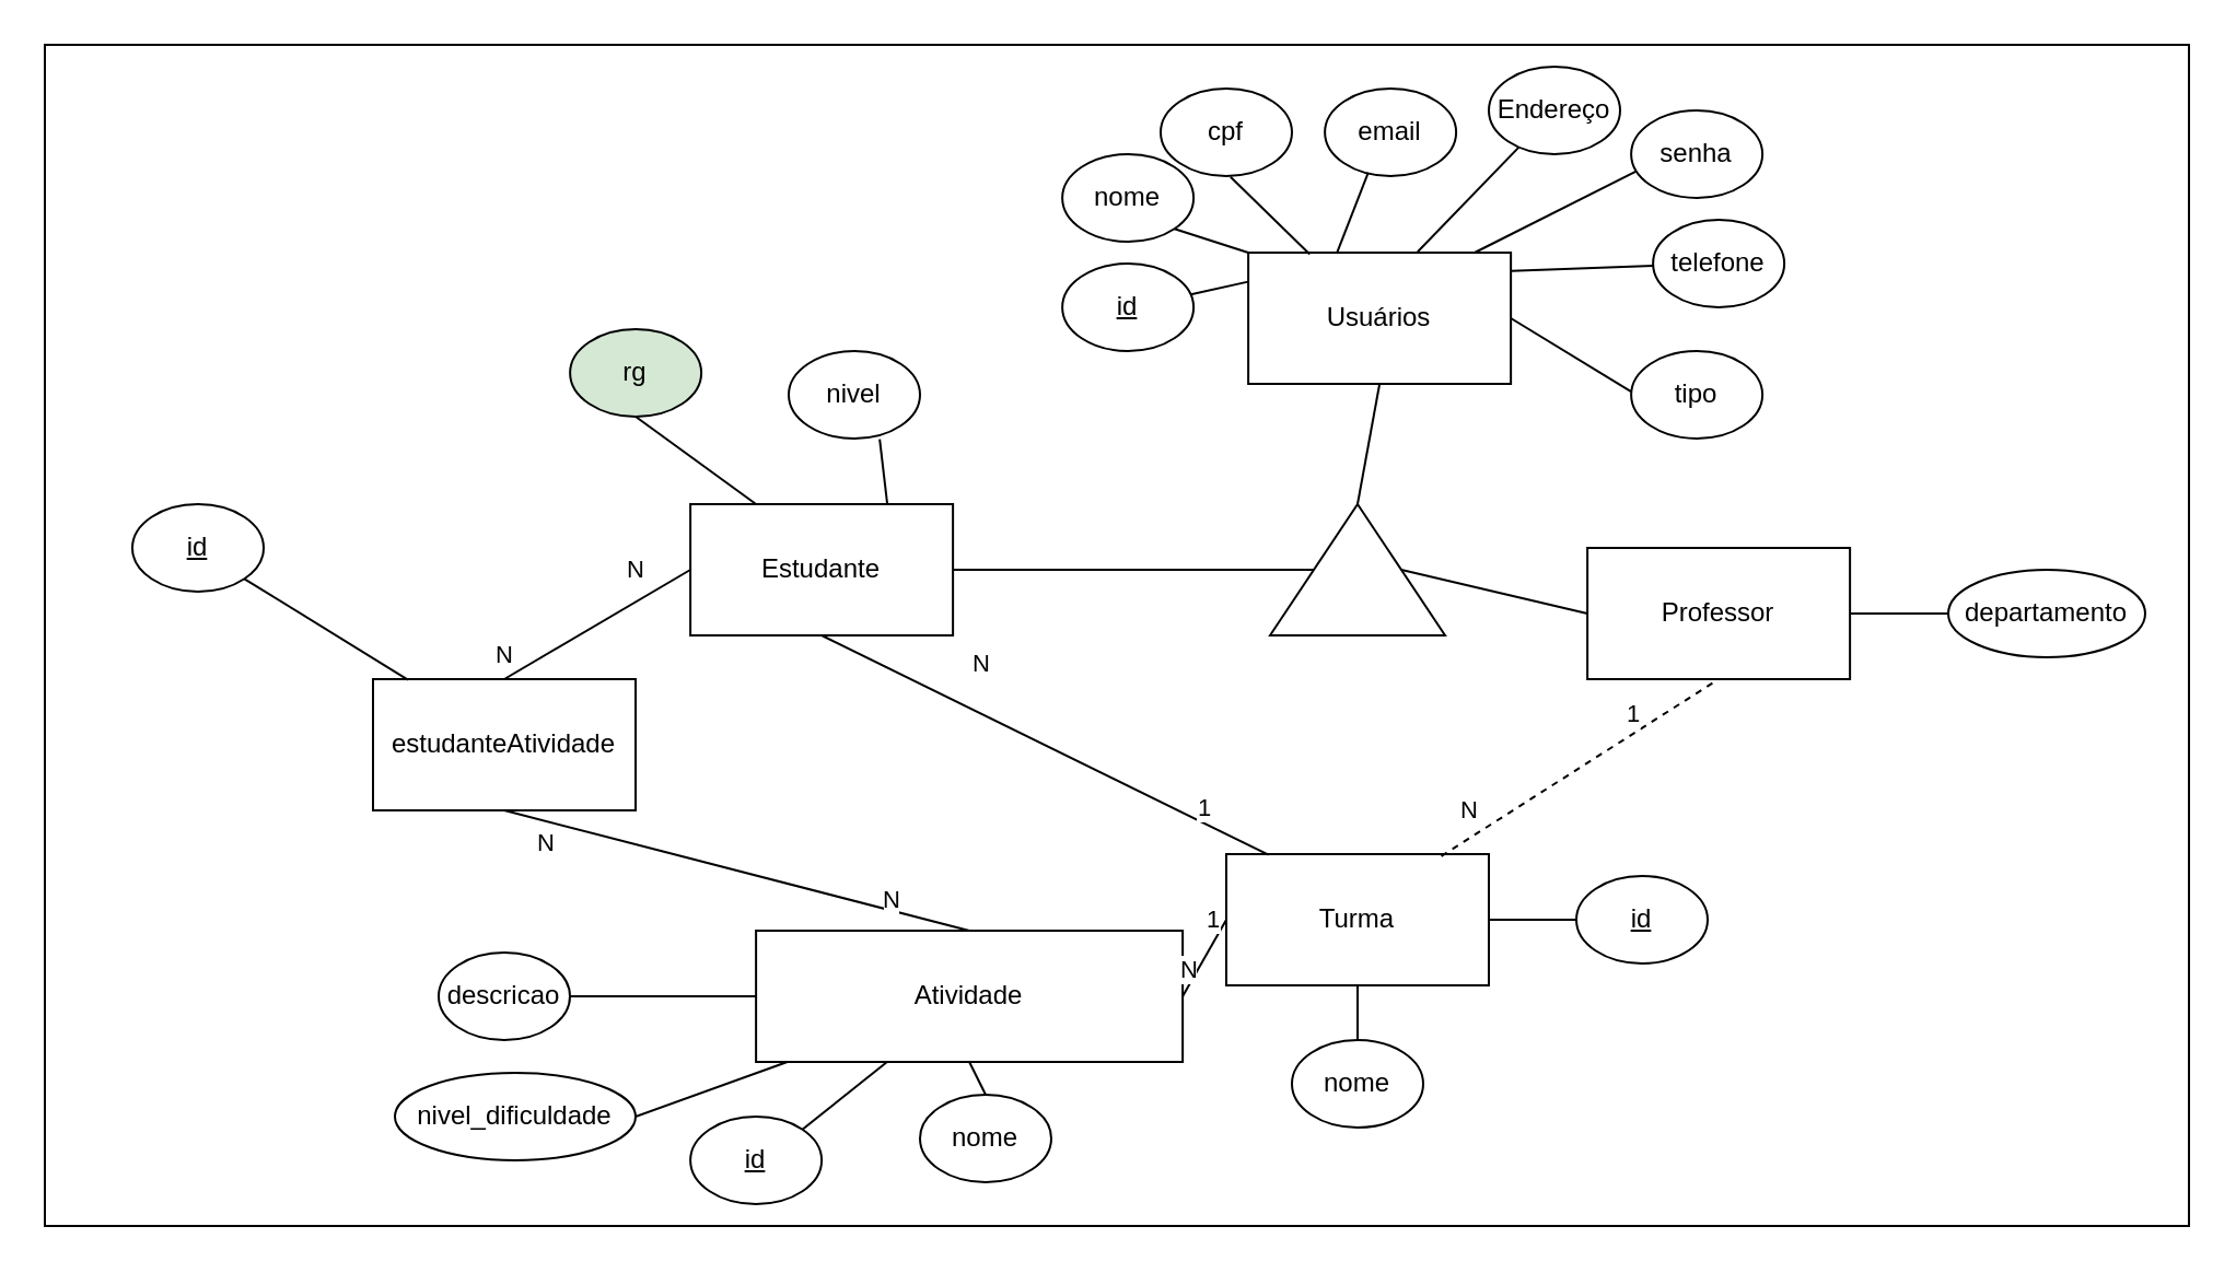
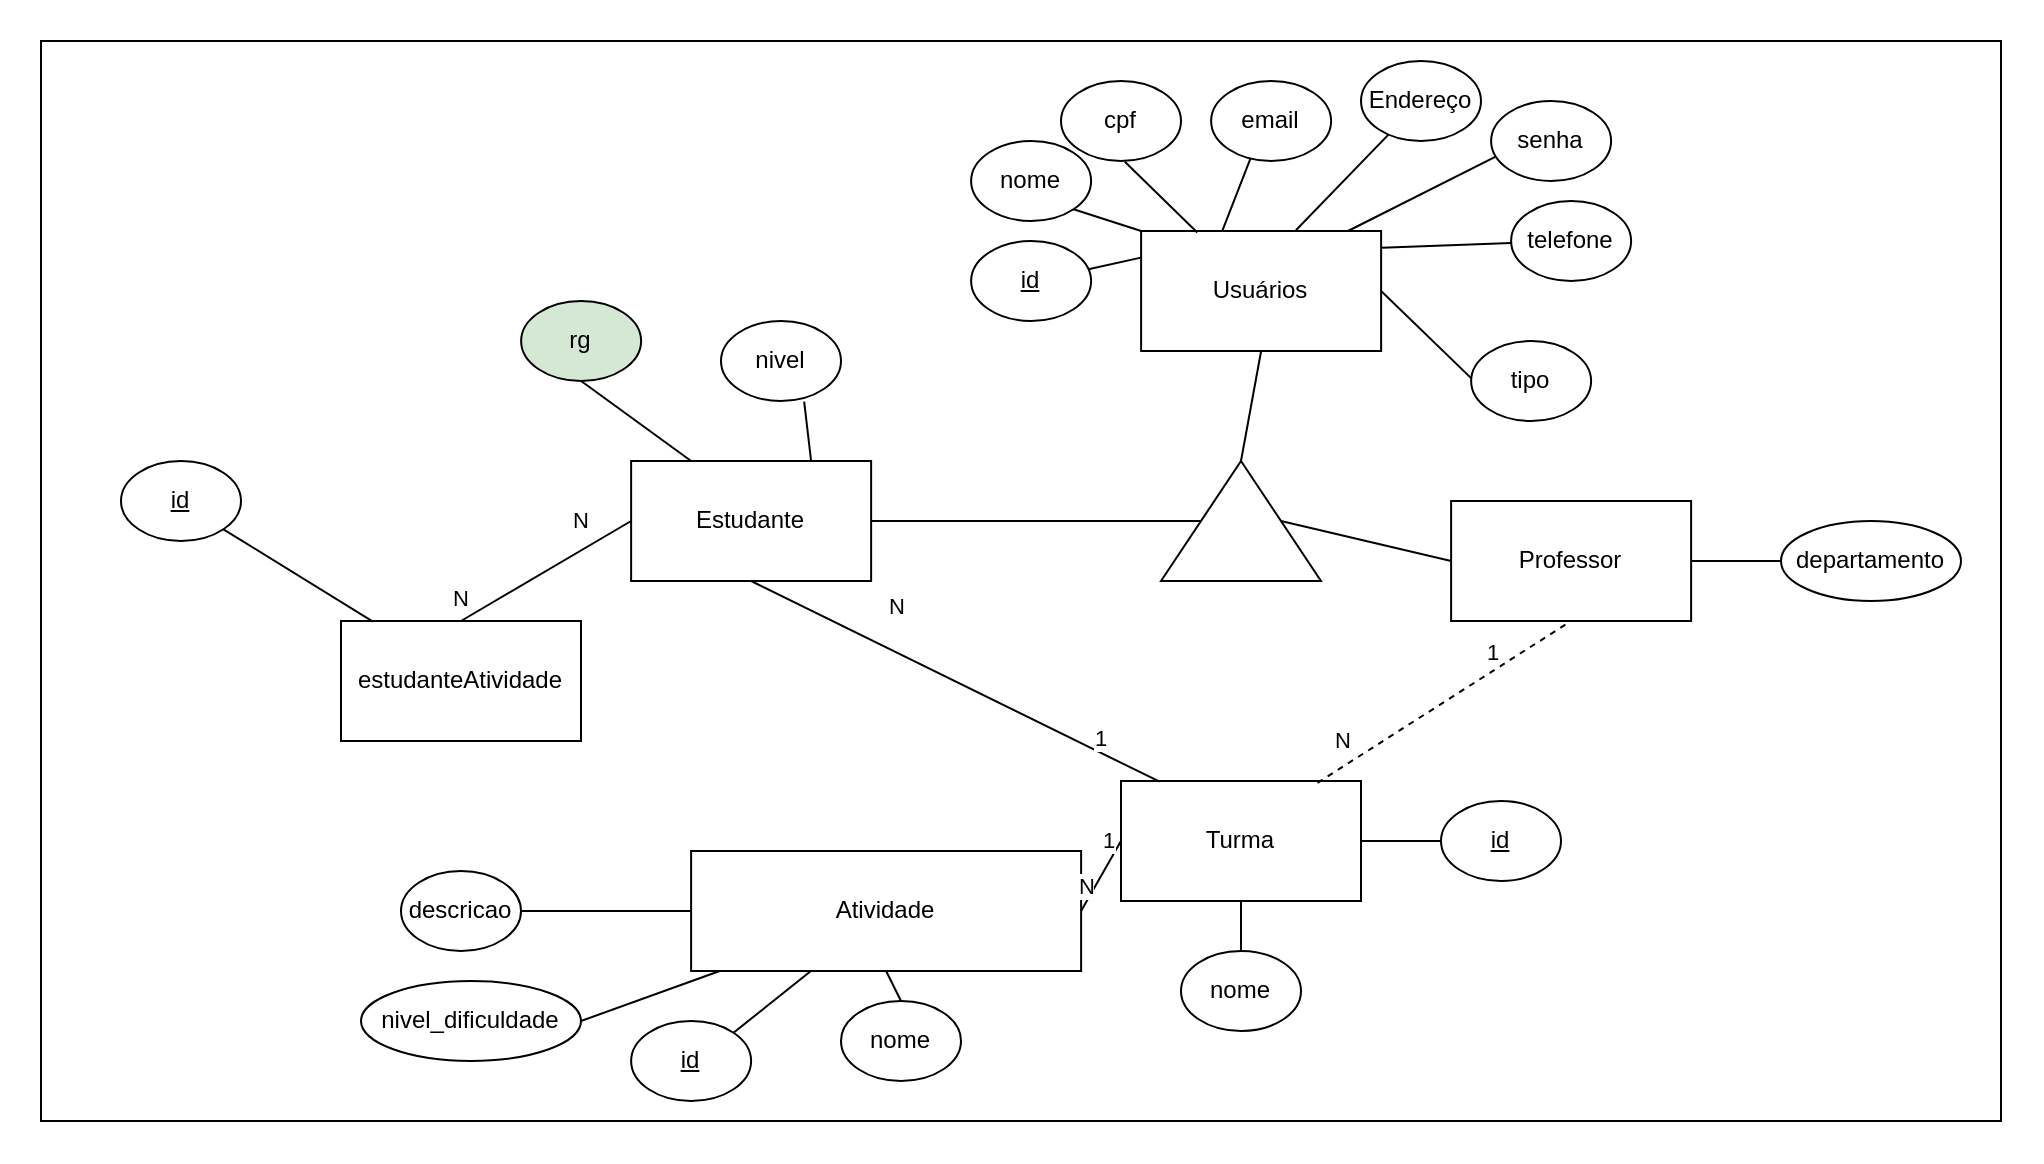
  <mxCell id="0" />
  <mxCell id="1" parent="0" />
  <mxCell id="2" value="" style="rounded=0;whiteSpace=wrap;html=1;" vertex="1" parent="1"><mxGeometry x="20" y="20" width="980" height="540" as="geometry" /></mxCell>
  <mxCell id="3" value="Usuários" style="rounded=0;whiteSpace=wrap;html=1;" vertex="1" parent="1"><mxGeometry x="570.06" y="115" width="120" height="60" as="geometry" /></mxCell>
  <mxCell id="4" value="Estudante" style="rounded=0;whiteSpace=wrap;html=1;" vertex="1" parent="1"><mxGeometry x="315.06" y="230" width="120" height="60" as="geometry" /></mxCell>
  <mxCell id="5" value="Professor" style="rounded=0;whiteSpace=wrap;html=1;" vertex="1" parent="1"><mxGeometry x="725.06" y="250" width="120" height="60" as="geometry" /></mxCell>
  <mxCell id="6" value="&lt;u&gt;id&lt;/u&gt;" style="ellipse;whiteSpace=wrap;html=1;" vertex="1" parent="1"><mxGeometry x="485.06" y="120" width="60" height="40" as="geometry" /></mxCell>
  <mxCell id="7" value="telefone" style="ellipse;whiteSpace=wrap;html=1;" vertex="1" parent="1"><mxGeometry x="755.06" y="100" width="60" height="40" as="geometry" /></mxCell>
  <mxCell id="8" value="cpf" style="ellipse;whiteSpace=wrap;html=1;" vertex="1" parent="1"><mxGeometry x="530" y="40" width="60" height="40" as="geometry" /></mxCell>
  <mxCell id="9" value="email" style="ellipse;whiteSpace=wrap;html=1;" vertex="1" parent="1"><mxGeometry x="605.06" y="40" width="60" height="40" as="geometry" /></mxCell>
  <mxCell id="10" value="Endereço" style="ellipse;whiteSpace=wrap;html=1;" vertex="1" parent="1"><mxGeometry x="680" y="30" width="60" height="40" as="geometry" /></mxCell>
  <mxCell id="11" value="nome" style="ellipse;whiteSpace=wrap;html=1;" vertex="1" parent="1"><mxGeometry x="485.06" y="70" width="60" height="40" as="geometry" /></mxCell>
  <mxCell id="12" value="senha" style="ellipse;whiteSpace=wrap;html=1;" vertex="1" parent="1"><mxGeometry x="745.06" y="50" width="60" height="40" as="geometry" /></mxCell>
- <mxCell id="13" value="tipo" style="ellipse;whiteSpace=wrap;html=1;" vertex="1" parent="1"><mxGeometry x="745.06" y="160" width="60" height="40" as="geometry" /></mxCell>
+ <mxCell id="13" value="tipo" style="ellipse;whiteSpace=wrap;html=1;" vertex="1" parent="1"><mxGeometry x="735.06" y="170" width="60" height="40" as="geometry" /></mxCell>
  <mxCell id="14" value="" style="endArrow=none;html=1;rounded=0;exitX=-0.001;exitY=0.222;exitDx=0;exitDy=0;exitPerimeter=0;" edge="1" parent="1" source="3" target="6"><mxGeometry width="50" height="50" relative="1" as="geometry"><mxPoint x="586.06" y="135" as="sourcePoint" /><mxPoint x="523.54" y="126.04" as="targetPoint" /></mxGeometry></mxCell>
  <mxCell id="15" value="" style="endArrow=none;html=1;rounded=0;entryX=1;entryY=1;entryDx=0;entryDy=0;exitX=0;exitY=0;exitDx=0;exitDy=0;" edge="1" parent="1" source="3" target="11"><mxGeometry width="50" height="50" relative="1" as="geometry"><mxPoint x="595.06" y="143" as="sourcePoint" /><mxPoint x="533.54" y="136.04" as="targetPoint" /></mxGeometry></mxCell>
  <mxCell id="16" value="" style="endArrow=none;html=1;rounded=0;entryX=0.532;entryY=1.01;entryDx=0;entryDy=0;entryPerimeter=0;exitX=0.234;exitY=0.012;exitDx=0;exitDy=0;exitPerimeter=0;" edge="1" parent="1" source="3" target="8"><mxGeometry width="50" height="50" relative="1" as="geometry"><mxPoint x="626.58" y="86.96" as="sourcePoint" /><mxPoint x="565.06" y="80" as="targetPoint" /></mxGeometry></mxCell>
  <mxCell id="17" value="" style="endArrow=none;html=1;rounded=0;entryX=0.33;entryY=0.962;entryDx=0;entryDy=0;entryPerimeter=0;exitX=0.337;exitY=0.005;exitDx=0;exitDy=0;exitPerimeter=0;" edge="1" parent="1" source="3" target="9"><mxGeometry width="50" height="50" relative="1" as="geometry"><mxPoint x="623.06" y="131" as="sourcePoint" /><mxPoint x="577.06" y="60" as="targetPoint" /></mxGeometry></mxCell>
  <mxCell id="18" value="" style="endArrow=none;html=1;rounded=0;exitX=0.645;exitY=-0.006;exitDx=0;exitDy=0;exitPerimeter=0;" edge="1" parent="1" source="3" target="10"><mxGeometry width="50" height="50" relative="1" as="geometry"><mxPoint x="633.06" y="141" as="sourcePoint" /><mxPoint x="587.06" y="70" as="targetPoint" /></mxGeometry></mxCell>
  <mxCell id="19" value="" style="endArrow=none;html=1;rounded=0;exitX=0.864;exitY=-0.002;exitDx=0;exitDy=0;exitPerimeter=0;entryX=0.034;entryY=0.698;entryDx=0;entryDy=0;entryPerimeter=0;" edge="1" parent="1" source="3" target="12"><mxGeometry width="50" height="50" relative="1" as="geometry"><mxPoint x="672.06" y="130" as="sourcePoint" /><mxPoint x="713.06" y="68" as="targetPoint" /></mxGeometry></mxCell>
  <mxCell id="20" value="" style="endArrow=none;html=1;rounded=0;exitX=1.003;exitY=0.14;exitDx=0;exitDy=0;exitPerimeter=0;" edge="1" parent="1" source="3" target="7"><mxGeometry width="50" height="50" relative="1" as="geometry"><mxPoint x="699.06" y="130" as="sourcePoint" /><mxPoint x="757.06" y="78" as="targetPoint" /></mxGeometry></mxCell>
  <mxCell id="21" value="" style="endArrow=none;html=1;rounded=0;exitX=1;exitY=0.5;exitDx=0;exitDy=0;entryX=0;entryY=0.464;entryDx=0;entryDy=0;entryPerimeter=0;" edge="1" parent="1" source="3" target="13"><mxGeometry width="50" height="50" relative="1" as="geometry"><mxPoint x="715.06" y="138" as="sourcePoint" /><mxPoint x="767.06" y="127" as="targetPoint" /></mxGeometry></mxCell>
  <mxCell id="22" value="" style="triangle;whiteSpace=wrap;html=1;rotation=-90;" vertex="1" parent="1"><mxGeometry x="590" y="220" width="60" height="80" as="geometry" /></mxCell>
  <mxCell id="23" value="" style="endArrow=none;html=1;rounded=0;entryX=0;entryY=0.5;entryDx=0;entryDy=0;exitX=0.5;exitY=1;exitDx=0;exitDy=0;" edge="1" parent="1" source="22" target="5"><mxGeometry width="50" height="50" relative="1" as="geometry"><mxPoint x="750" y="220" as="sourcePoint" /><mxPoint x="800" y="170" as="targetPoint" /></mxGeometry></mxCell>
  <mxCell id="24" value="" style="endArrow=none;html=1;rounded=0;exitX=1;exitY=0.5;exitDx=0;exitDy=0;" edge="1" parent="1" source="4" target="22"><mxGeometry width="50" height="50" relative="1" as="geometry"><mxPoint x="370" y="285" as="sourcePoint" /><mxPoint x="420" y="235" as="targetPoint" /></mxGeometry></mxCell>
  <mxCell id="25" value="rg" style="ellipse;whiteSpace=wrap;html=1;fillColor=#d5e8d4;" vertex="1" parent="1"><mxGeometry x="260.06" y="150" width="60" height="40" as="geometry" /></mxCell>
  <mxCell id="26" value="" style="endArrow=none;html=1;rounded=0;entryX=0.5;entryY=1;entryDx=0;entryDy=0;exitX=0.25;exitY=0;exitDx=0;exitDy=0;" edge="1" parent="1" source="4" target="25"><mxGeometry width="50" height="50" relative="1" as="geometry"><mxPoint x="460" y="313" as="sourcePoint" /><mxPoint x="398.48" y="306.04" as="targetPoint" /></mxGeometry></mxCell>
  <mxCell id="27" value="nivel" style="ellipse;whiteSpace=wrap;html=1;" vertex="1" parent="1"><mxGeometry x="360" y="160" width="60" height="40" as="geometry" /></mxCell>
  <mxCell id="28" value="" style="endArrow=none;html=1;rounded=0;entryX=0.693;entryY=1.009;entryDx=0;entryDy=0;entryPerimeter=0;exitX=0.75;exitY=0;exitDx=0;exitDy=0;" edge="1" parent="1" source="4" target="27"><mxGeometry width="50" height="50" relative="1" as="geometry"><mxPoint x="550" y="293" as="sourcePoint" /><mxPoint x="488.48" y="286.04" as="targetPoint" /></mxGeometry></mxCell>
  <mxCell id="29" value="departamento" style="ellipse;whiteSpace=wrap;html=1;" vertex="1" parent="1"><mxGeometry x="890" y="260" width="90" height="40" as="geometry" /></mxCell>
  <mxCell id="30" value="" style="endArrow=none;html=1;rounded=0;entryX=0;entryY=0.5;entryDx=0;entryDy=0;exitX=1;exitY=0.5;exitDx=0;exitDy=0;" edge="1" parent="1" source="5" target="29"><mxGeometry width="50" height="50" relative="1" as="geometry"><mxPoint x="920" y="303" as="sourcePoint" /><mxPoint x="858.48" y="296.04" as="targetPoint" /></mxGeometry></mxCell>
  <mxCell id="31" value="" style="endArrow=none;html=1;rounded=0;entryX=0.5;entryY=1;entryDx=0;entryDy=0;exitX=1;exitY=0.5;exitDx=0;exitDy=0;" edge="1" parent="1" source="22" target="3"><mxGeometry width="50" height="50" relative="1" as="geometry"><mxPoint x="750" y="220" as="sourcePoint" /><mxPoint x="800" y="170" as="targetPoint" /></mxGeometry></mxCell>
  <mxCell id="32" value="Turma" style="rounded=0;whiteSpace=wrap;html=1;" vertex="1" parent="1"><mxGeometry x="560" y="390" width="120" height="60" as="geometry" /></mxCell>
  <mxCell id="33" value="" style="endArrow=none;html=1;rounded=0;entryX=0.5;entryY=1;entryDx=0;entryDy=0;exitX=0.161;exitY=0.006;exitDx=0;exitDy=0;exitPerimeter=0;" edge="1" parent="1" source="32" target="4"><mxGeometry width="50" height="50" relative="1" as="geometry"><mxPoint x="530" y="480" as="sourcePoint" /><mxPoint x="485" y="420" as="targetPoint" /></mxGeometry></mxCell>
  <mxCell id="34" value="N" style="edgeLabel;html=1;align=center;verticalAlign=middle;resizable=0;points=[];" vertex="1" connectable="0" parent="33"><mxGeometry x="0.287" y="1" relative="1" as="geometry"><mxPoint y="-24" as="offset" /></mxGeometry></mxCell>
  <mxCell id="35" value="1" style="edgeLabel;html=1;align=center;verticalAlign=middle;resizable=0;points=[];" vertex="1" connectable="0" parent="33"><mxGeometry x="-0.55" y="1" relative="1" as="geometry"><mxPoint x="16" as="offset" /></mxGeometry></mxCell>
  <mxCell id="36" value="nome" style="ellipse;whiteSpace=wrap;html=1;" vertex="1" parent="1"><mxGeometry x="590" y="475" width="60" height="40" as="geometry" /></mxCell>
  <mxCell id="37" value="&lt;u&gt;id&lt;/u&gt;" style="ellipse;whiteSpace=wrap;html=1;" vertex="1" parent="1"><mxGeometry x="720" y="400" width="60" height="40" as="geometry" /></mxCell>
  <mxCell id="38" value="Atividade" style="rounded=0;whiteSpace=wrap;html=1;" vertex="1" parent="1"><mxGeometry x="345.06" y="425" width="195" height="60" as="geometry" /></mxCell>
  <mxCell id="39" value="nome" style="ellipse;whiteSpace=wrap;html=1;" vertex="1" parent="1"><mxGeometry x="420" y="500" width="60" height="40" as="geometry" /></mxCell>
  <mxCell id="40" value="&lt;u&gt;id&lt;/u&gt;" style="ellipse;whiteSpace=wrap;html=1;" vertex="1" parent="1"><mxGeometry x="315.06" y="510" width="60" height="40" as="geometry" /></mxCell>
  <mxCell id="41" value="" style="endArrow=none;html=1;rounded=0;entryX=0.5;entryY=1;entryDx=0;entryDy=0;exitX=0.5;exitY=0;exitDx=0;exitDy=0;" edge="1" parent="1" target="38" source="39"><mxGeometry width="50" height="50" relative="1" as="geometry"><mxPoint x="396.273" y="648.358" as="sourcePoint" /><mxPoint x="485.06" y="612.5" as="targetPoint" /></mxGeometry></mxCell>
  <mxCell id="42" value="" style="endArrow=none;html=1;rounded=0;entryX=0.5;entryY=1;entryDx=0;entryDy=0;exitX=0.819;exitY=0.015;exitDx=0;exitDy=0;exitPerimeter=0;dashed=1;" edge="1" parent="1" source="32" target="5"><mxGeometry width="50" height="50" relative="1" as="geometry"><mxPoint x="810" y="540" as="sourcePoint" /><mxPoint x="860" y="490" as="targetPoint" /></mxGeometry></mxCell>
  <mxCell id="43" value="1" style="edgeLabel;html=1;align=center;verticalAlign=middle;resizable=0;points=[];" vertex="1" connectable="0" parent="42"><mxGeometry x="0.617" relative="1" as="geometry"><mxPoint x="-16" as="offset" /></mxGeometry></mxCell>
  <mxCell id="44" value="N" style="edgeLabel;html=1;align=center;verticalAlign=middle;resizable=0;points=[];" vertex="1" connectable="0" parent="42"><mxGeometry x="-0.505" y="2" relative="1" as="geometry"><mxPoint x="-18" as="offset" /></mxGeometry></mxCell>
  <mxCell id="45" value="descricao" style="ellipse;whiteSpace=wrap;html=1;" vertex="1" parent="1"><mxGeometry x="200" y="435" width="60" height="40" as="geometry" /></mxCell>
  <mxCell id="46" value="nivel_dificuldade" style="ellipse;whiteSpace=wrap;html=1;" vertex="1" parent="1"><mxGeometry x="180" y="490" width="110" height="40" as="geometry" /></mxCell>
  <mxCell id="47" value="" style="endArrow=none;html=1;rounded=0;exitX=1;exitY=0.5;exitDx=0;exitDy=0;" edge="1" parent="1" source="46" target="38"><mxGeometry width="50" height="50" relative="1" as="geometry"><mxPoint x="155.06" y="500" as="sourcePoint" /><mxPoint x="205.06" y="450" as="targetPoint" /></mxGeometry></mxCell>
  <mxCell id="48" value="" style="endArrow=none;html=1;rounded=0;entryX=0;entryY=0.5;entryDx=0;entryDy=0;exitX=1;exitY=0.5;exitDx=0;exitDy=0;" edge="1" parent="1" source="45" target="38"><mxGeometry width="50" height="50" relative="1" as="geometry"><mxPoint x="235.06" y="665" as="sourcePoint" /><mxPoint x="285.06" y="615" as="targetPoint" /></mxGeometry></mxCell>
  <mxCell id="49" value="" style="endArrow=none;html=1;rounded=0;entryX=0;entryY=0.5;entryDx=0;entryDy=0;exitX=1;exitY=0.5;exitDx=0;exitDy=0;" edge="1" parent="1" source="32" target="37"><mxGeometry width="50" height="50" relative="1" as="geometry"><mxPoint x="740" y="560" as="sourcePoint" /><mxPoint x="790" y="510" as="targetPoint" /></mxGeometry></mxCell>
  <mxCell id="50" value="" style="endArrow=none;html=1;rounded=0;exitX=1;exitY=0;exitDx=0;exitDy=0;" edge="1" parent="1" source="40" target="38"><mxGeometry width="50" height="50" relative="1" as="geometry"><mxPoint x="390.06" y="730" as="sourcePoint" /><mxPoint x="440.06" y="680" as="targetPoint" /></mxGeometry></mxCell>
  <mxCell id="51" value="" style="endArrow=none;html=1;rounded=0;entryX=0;entryY=0.5;entryDx=0;entryDy=0;exitX=1;exitY=0.5;exitDx=0;exitDy=0;" edge="1" parent="1" source="38" target="32"><mxGeometry width="50" height="50" relative="1" as="geometry"><mxPoint x="500" y="560" as="sourcePoint" /><mxPoint x="550" y="510" as="targetPoint" /></mxGeometry></mxCell>
  <mxCell id="52" value="1" style="edgeLabel;html=1;align=center;verticalAlign=middle;resizable=0;points=[];" vertex="1" connectable="0" parent="51"><mxGeometry x="0.689" y="2" relative="1" as="geometry"><mxPoint x="-2" y="-5" as="offset" /></mxGeometry></mxCell>
  <mxCell id="53" value="N" style="edgeLabel;html=1;align=center;verticalAlign=middle;resizable=0;points=[];" vertex="1" connectable="0" parent="51"><mxGeometry x="-0.74" relative="1" as="geometry"><mxPoint y="-8" as="offset" /></mxGeometry></mxCell>
  <mxCell id="54" value="estudanteAtividade" style="rounded=0;whiteSpace=wrap;html=1;" vertex="1" parent="1"><mxGeometry x="170" y="310" width="120" height="60" as="geometry" /></mxCell>
  <mxCell id="55" value="" style="endArrow=none;html=1;rounded=0;entryX=0;entryY=0.5;entryDx=0;entryDy=0;exitX=0.5;exitY=0;exitDx=0;exitDy=0;" edge="1" parent="1" source="54" target="4"><mxGeometry width="50" height="50" relative="1" as="geometry"><mxPoint x="285.06" y="400" as="sourcePoint" /><mxPoint x="335.06" y="350" as="targetPoint" /></mxGeometry></mxCell>
  <mxCell id="56" value="N" style="edgeLabel;html=1;align=center;verticalAlign=middle;resizable=0;points=[];" vertex="1" connectable="0" parent="55"><mxGeometry x="0.281" y="-1" relative="1" as="geometry"><mxPoint x="5" y="-19" as="offset" /></mxGeometry></mxCell>
  <mxCell id="57" value="N" style="edgeLabel;html=1;align=center;verticalAlign=middle;resizable=0;points=[];" vertex="1" connectable="0" parent="55"><mxGeometry x="-0.588" y="1" relative="1" as="geometry"><mxPoint x="-17" y="-1" as="offset" /></mxGeometry></mxCell>
- <mxCell id="58" value="" style="endArrow=none;html=1;rounded=0;entryX=0.5;entryY=0;entryDx=0;entryDy=0;exitX=0.5;exitY=1;exitDx=0;exitDy=0;" edge="1" parent="1" source="54" target="38"><mxGeometry width="50" height="50" relative="1" as="geometry"><mxPoint x="320" y="500" as="sourcePoint" /><mxPoint x="430" y="450" as="targetPoint" /></mxGeometry></mxCell>
- <mxCell id="59" value="N" style="edgeLabel;html=1;align=center;verticalAlign=middle;resizable=0;points=[];" vertex="1" connectable="0" parent="58"><mxGeometry x="-0.115" y="1" relative="1" as="geometry"><mxPoint x="82" y="17" as="offset" /></mxGeometry></mxCell>
- <mxCell id="60" value="N" style="edgeLabel;html=1;align=center;verticalAlign=middle;resizable=0;points=[];" vertex="1" connectable="0" parent="58"><mxGeometry x="-0.525" y="-3" relative="1" as="geometry"><mxPoint x="-31" y="-1" as="offset" /></mxGeometry></mxCell>
  <mxCell id="61" value="&lt;u&gt;id&lt;/u&gt;" style="ellipse;whiteSpace=wrap;html=1;" vertex="1" parent="1"><mxGeometry x="60" y="230" width="60" height="40" as="geometry" /></mxCell>
  <mxCell id="62" value="" style="endArrow=none;html=1;rounded=0;exitX=0.133;exitY=0.006;exitDx=0;exitDy=0;exitPerimeter=0;entryX=1;entryY=1;entryDx=0;entryDy=0;" edge="1" parent="1" source="54" target="61"><mxGeometry width="50" height="50" relative="1" as="geometry"><mxPoint x="210" y="410" as="sourcePoint" /><mxPoint x="260" y="360" as="targetPoint" /></mxGeometry></mxCell>
  <mxCell id="63" value="" style="endArrow=none;html=1;rounded=0;exitX=0.5;exitY=1;exitDx=0;exitDy=0;entryX=0.5;entryY=0;entryDx=0;entryDy=0;" edge="1" parent="1" source="32" target="36"><mxGeometry width="50" height="50" relative="1" as="geometry"><mxPoint x="560" y="310" as="sourcePoint" /><mxPoint x="610" y="260" as="targetPoint" /></mxGeometry></mxCell>
